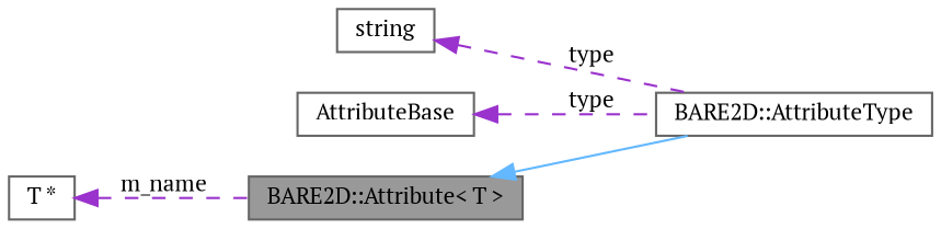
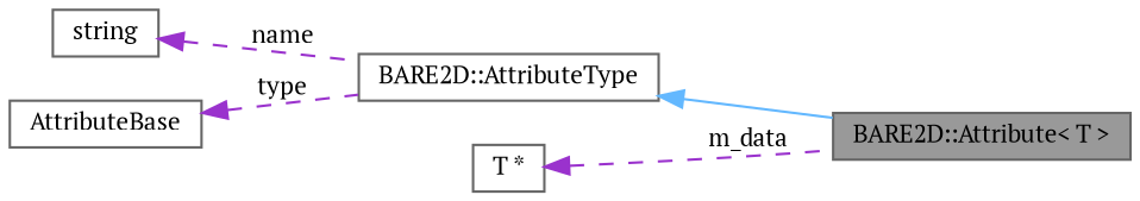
  digraph {
    fontname="PT Serif"
    rankdir=LR
    node [color=gray40 fillcolor=white fontname="PT Serif" fontsize=10 shape=box style=filled]
    edge [color=darkorchid3 dir=back fontname="PT Serif" fontsize=10 labelfontname=Helvetica labelfontsize=10 style=dashed]
    n1 [fillcolor=grey60 fontcolor=black height=0.2 label="BARE2D::Attribute\< T \>" width=0.4]
    n2 [height=0.2 label="BARE2D::AttributeType" width=0.4]
    n3 [height=0.2 label=string width=0.4]
    n4 [height=0.2 label=AttributeBase width=0.4]
    n5 [height=0.2 label="T *" width=0.4]
-   n1 -> n2 [color=steelblue1 style=solid]
-   n3 -> n2 [label=" type"]
+   n2 -> n1 [color=steelblue1 style=solid]
+   n3 -> n2 [label=" name"]
    n4 -> n2 [label=" type"]
-   n5 -> n1 [label=" m_name"]
+   n5 -> n1 [label=" m_data"]
  }
